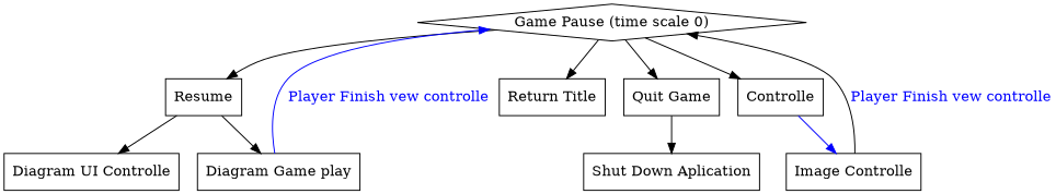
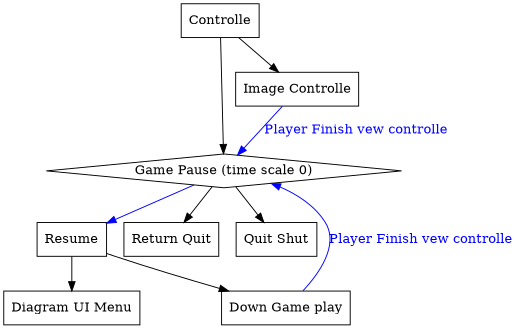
  digraph {
    node [shape=box]
    n1 [label="Game Pause (time scale 0)" shape=diamond]
    Resume
    Controlle
-   "Return Title"
-   "Quit Game"
-   "Diagram Game play"
-   "Diagram UI Menu" [label="Diagram UI Controlle"]
+   "Return Title" [label="Return Quit"]
+   "Quit Game" [label="Quit Shut"]
+   "Diagram Game play" [label="Down Game play"]
+   "Diagram UI Menu"
    "Image Controlle"
-   "Shut Down Aplication"
-   n1 -> Resume
-   n1 -> Controlle
+   n1 -> Resume [color=blue]
+   Controlle -> n1
    n1 -> "Return Title"
    n1 -> "Quit Game"
    Resume -> "Diagram Game play"
    Resume -> "Diagram UI Menu"
-   Controlle -> "Image Controlle" [color=blue]
-   "Quit Game" -> "Shut Down Aplication"
+   Controlle -> "Image Controlle"
    "Diagram Game play" -> n1 [color=blue fontcolor=blue label="Player Finish vew controlle"]
-   "Image Controlle" -> n1 [color=black fontcolor=blue label="Player Finish vew controlle"]
+   "Image Controlle" -> n1 [color=blue fontcolor=blue label="Player Finish vew controlle"]
  }
